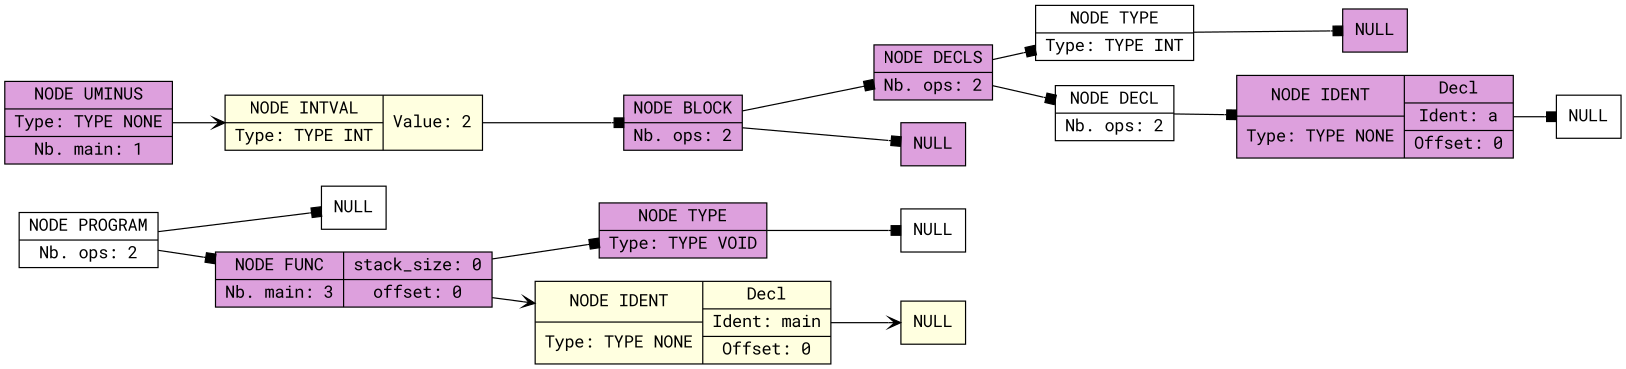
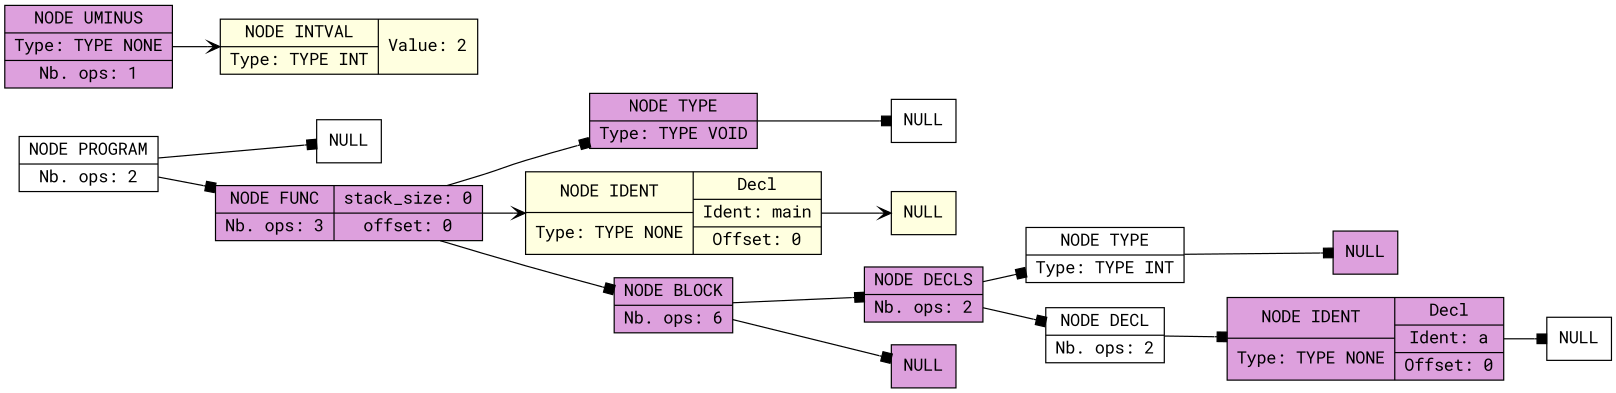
  digraph {
    fontname="Roboto Mono"
    rankdir=LR
    node [fillcolor=plum fontname="Roboto Mono" shape=record style=filled]
    edge [arrowhead=box fontname="Roboto Mono" tailclip=true]
    n1 [fillcolor=white label="{{NODE PROGRAM|Nb. ops: 2}}"]
    n2 [fillcolor=white label="{{NULL}}"]
-   n3 [label="{{NODE FUNC|Nb. main: 3}|{stack_size: 0|offset: 0}}"]
+   n3 [label="{{NODE FUNC|Nb. ops: 3}|{stack_size: 0|offset: 0}}"]
    n4 [label="{{NODE TYPE|Type: TYPE VOID}}"]
    n5 [fillcolor=lightyellow label="{{NODE IDENT|Type: TYPE NONE}|{<decl>Decl      |Ident: main|Offset: 0}}"]
-   n6 [label="{{NODE BLOCK|Nb. ops: 2}}"]
+   n6 [label="{{NODE BLOCK|Nb. ops: 6}}"]
    n7 [fillcolor=white label="{{NULL}}"]
    n8 [fillcolor=lightyellow label="{{NULL}}"]
    n9 [label="{{NODE DECLS|Nb. ops: 2}}"]
    n10 [label="{{NULL}}"]
    n11 [fillcolor=white label="{{NODE TYPE|Type: TYPE INT}}"]
    n12 [fillcolor=white label="{{NODE DECL|Nb. ops: 2}}"]
    n13 [label="{{NULL}}"]
    n14 [label="{{NODE IDENT|Type: TYPE NONE}|{<decl>Decl      |Ident: a|Offset: 0}}"]
    n15 [fillcolor=white label="{{NULL}}"]
-   n16 [label="{{NODE UMINUS|Type: TYPE NONE|Nb. main: 1}}"]
+   n16 [label="{{NODE UMINUS|Type: TYPE NONE|Nb. ops: 1}}"]
    n17 [fillcolor=lightyellow label="{{NODE INTVAL|Type: TYPE INT}|{Value: 2}}"]
    n1 -> n2
    n1 -> n3
    n3 -> n4
    n3 -> n5 [arrowhead=vee]
-   n17 -> n6
+   n3 -> n6
    n4 -> n7
    n5 -> n8 [arrowhead=vee]
    n6 -> n9
    n6 -> n10
    n9 -> n11
    n9 -> n12
    n11 -> n13
    n12 -> n14
    n14 -> n15
    n16 -> n17 [arrowhead=vee]
  }
